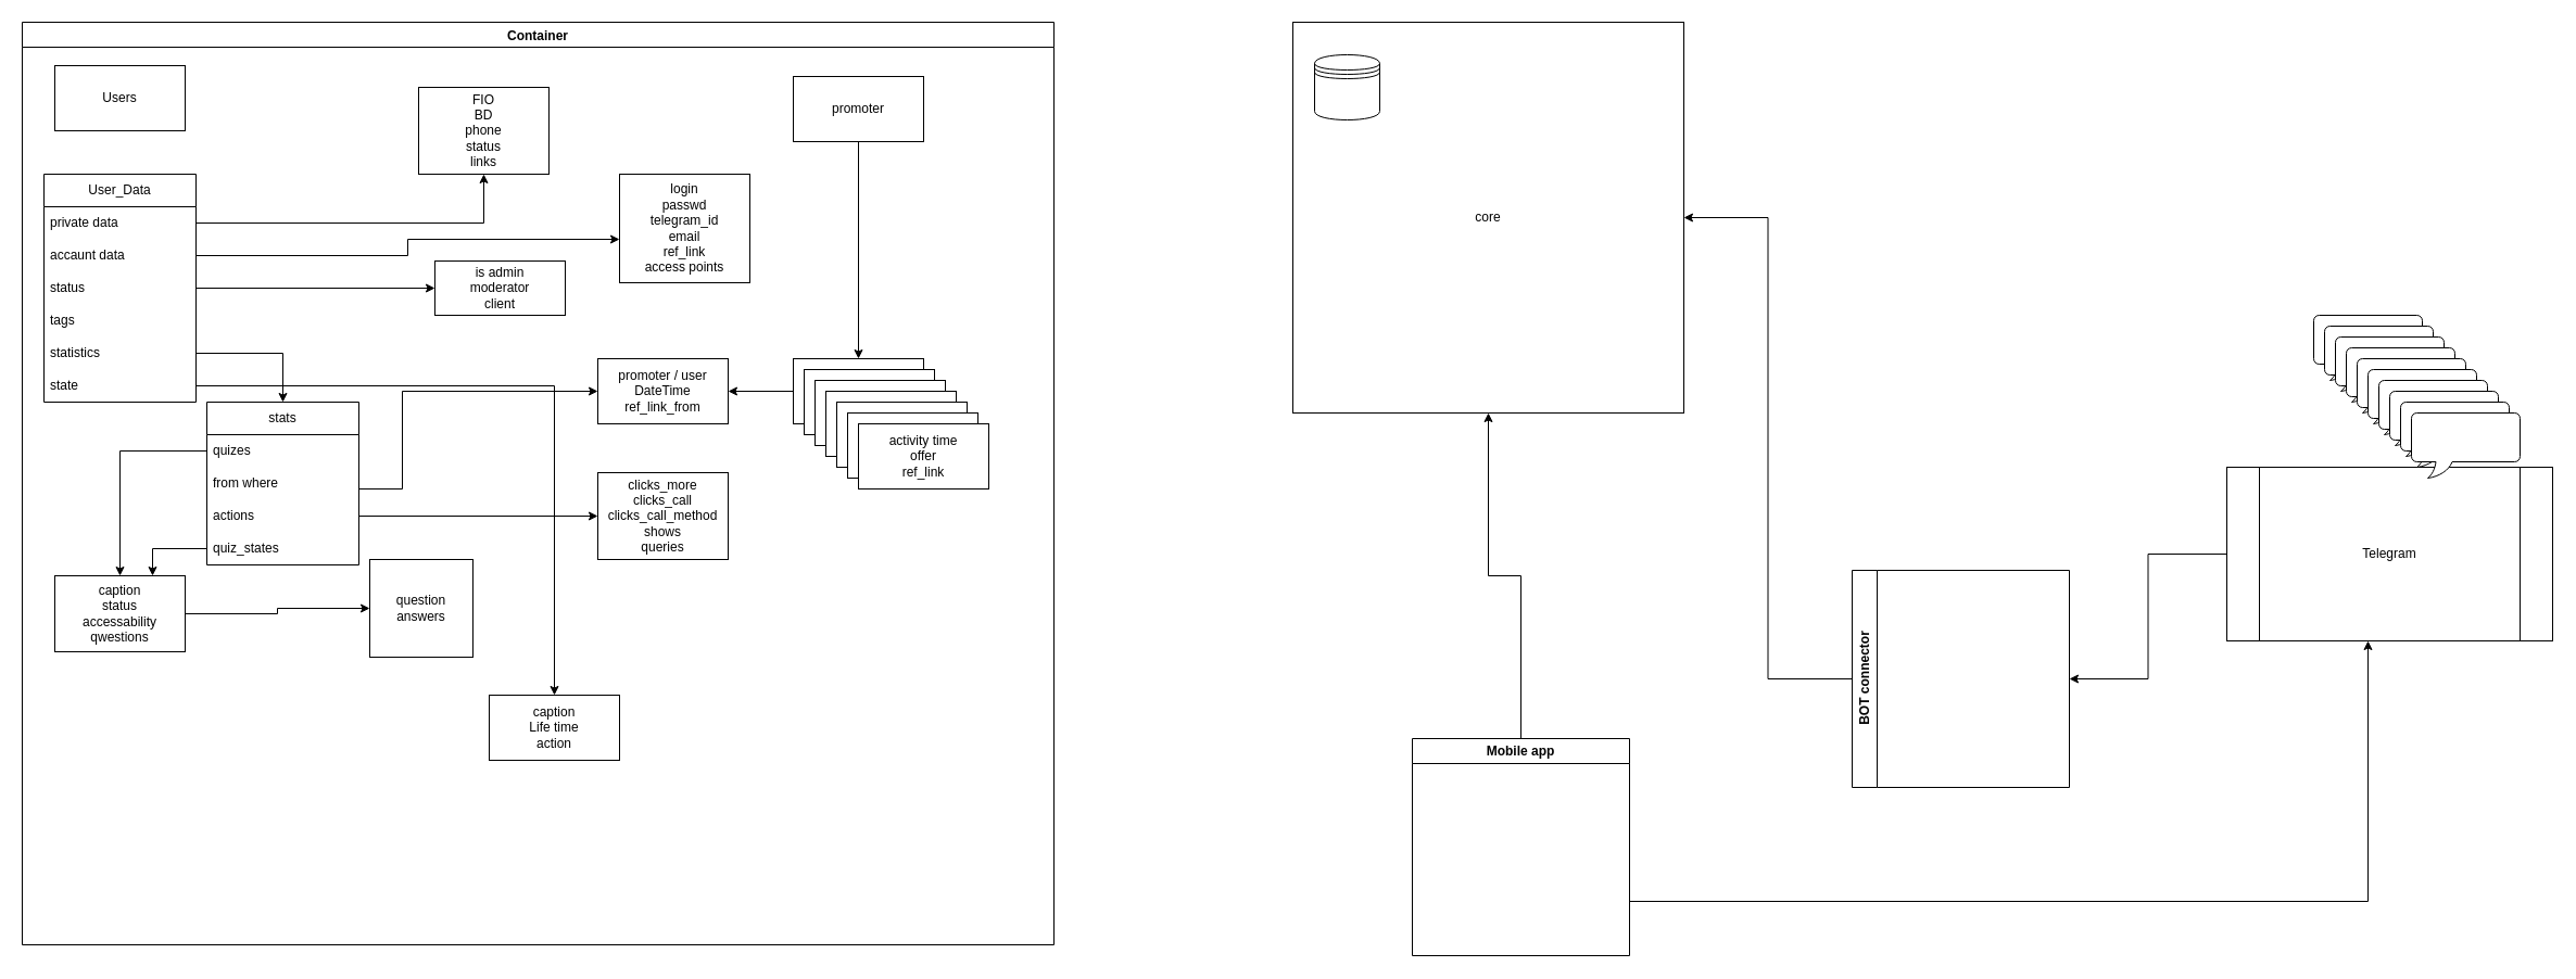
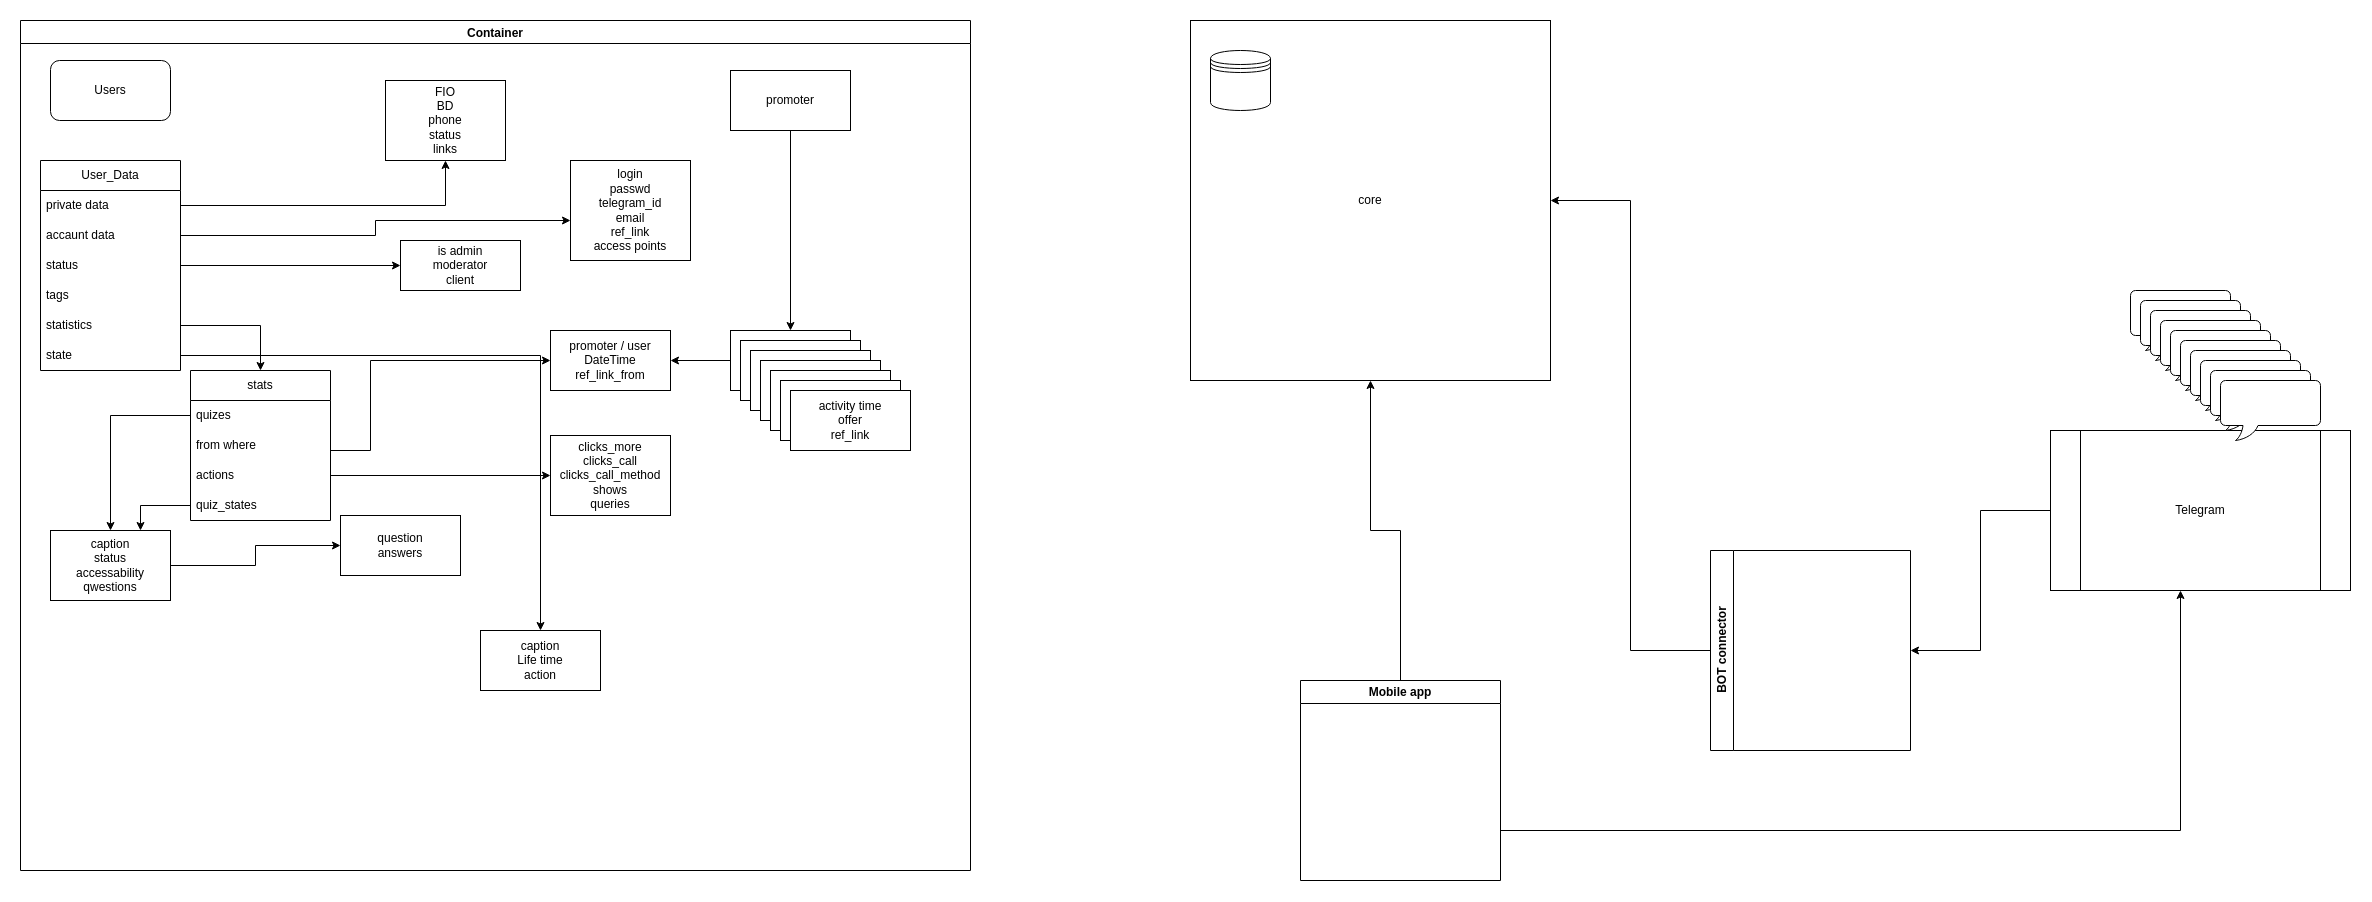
  <mxCell id="0" />
  <mxCell id="1" parent="0" />
  <mxCell id="2" value="core" style="whiteSpace=wrap;html=1;aspect=fixed;" vertex="1" parent="1"><mxGeometry x="1190" y="20" width="360" height="360" as="geometry" /></mxCell>
  <mxCell id="3" style="edgeStyle=orthogonalEdgeStyle;rounded=0;orthogonalLoop=1;jettySize=auto;html=1;entryX=1;entryY=0.5;entryDx=0;entryDy=0;" edge="1" parent="1" source="4" target="2"><mxGeometry relative="1" as="geometry"><mxPoint x="1670" y="410" as="targetPoint" /></mxGeometry></mxCell>
- <mxCell id="4" value="&lt;div&gt;BOT connector&lt;/div&gt;" style="swimlane;horizontal=0;whiteSpace=wrap;html=1;" vertex="1" parent="1"><mxGeometry x="1705" y="525" width="200" height="200" as="geometry" /></mxCell>
+ <mxCell id="4" value="&lt;div&gt;BOT connector&lt;/div&gt;" style="swimlane;horizontal=0;whiteSpace=wrap;html=1;" vertex="1" parent="1"><mxGeometry x="1710" y="550" width="200" height="200" as="geometry" /></mxCell>
  <mxCell id="5" style="edgeStyle=orthogonalEdgeStyle;rounded=0;orthogonalLoop=1;jettySize=auto;html=1;entryX=1;entryY=0.5;entryDx=0;entryDy=0;" edge="1" parent="1" source="6" target="4"><mxGeometry relative="1" as="geometry" /></mxCell>
  <mxCell id="6" value="Telegram" style="shape=process;whiteSpace=wrap;html=1;backgroundOutline=1;" vertex="1" parent="1"><mxGeometry x="2050" y="430" width="300" height="160" as="geometry" /></mxCell>
  <mxCell id="7" value="" style="whiteSpace=wrap;html=1;shape=mxgraph.basic.roundRectCallout;dx=30;dy=15;size=5;boundedLbl=1;" vertex="1" parent="1"><mxGeometry x="2130" y="290" width="100" height="60" as="geometry" /></mxCell>
  <mxCell id="8" value="" style="whiteSpace=wrap;html=1;shape=mxgraph.basic.roundRectCallout;dx=30;dy=15;size=5;boundedLbl=1;" vertex="1" parent="1"><mxGeometry x="2140" y="300" width="100" height="60" as="geometry" /></mxCell>
  <mxCell id="9" value="" style="whiteSpace=wrap;html=1;shape=mxgraph.basic.roundRectCallout;dx=30;dy=15;size=5;boundedLbl=1;" vertex="1" parent="1"><mxGeometry x="2150" y="310" width="100" height="60" as="geometry" /></mxCell>
  <mxCell id="10" value="" style="whiteSpace=wrap;html=1;shape=mxgraph.basic.roundRectCallout;dx=30;dy=15;size=5;boundedLbl=1;" vertex="1" parent="1"><mxGeometry x="2160" y="320" width="100" height="60" as="geometry" /></mxCell>
  <mxCell id="11" value="" style="whiteSpace=wrap;html=1;shape=mxgraph.basic.roundRectCallout;dx=30;dy=15;size=5;boundedLbl=1;" vertex="1" parent="1"><mxGeometry x="2170" y="330" width="100" height="60" as="geometry" /></mxCell>
  <mxCell id="12" value="" style="whiteSpace=wrap;html=1;shape=mxgraph.basic.roundRectCallout;dx=30;dy=15;size=5;boundedLbl=1;" vertex="1" parent="1"><mxGeometry x="2180" y="340" width="100" height="60" as="geometry" /></mxCell>
  <mxCell id="13" value="" style="whiteSpace=wrap;html=1;shape=mxgraph.basic.roundRectCallout;dx=30;dy=15;size=5;boundedLbl=1;" vertex="1" parent="1"><mxGeometry x="2190" y="350" width="100" height="60" as="geometry" /></mxCell>
  <mxCell id="14" value="" style="whiteSpace=wrap;html=1;shape=mxgraph.basic.roundRectCallout;dx=30;dy=15;size=5;boundedLbl=1;" vertex="1" parent="1"><mxGeometry x="2200" y="360" width="100" height="60" as="geometry" /></mxCell>
  <mxCell id="15" value="" style="whiteSpace=wrap;html=1;shape=mxgraph.basic.roundRectCallout;dx=30;dy=15;size=5;boundedLbl=1;" vertex="1" parent="1"><mxGeometry x="2210" y="370" width="100" height="60" as="geometry" /></mxCell>
  <mxCell id="16" value="" style="whiteSpace=wrap;html=1;shape=mxgraph.basic.roundRectCallout;dx=30;dy=15;size=5;boundedLbl=1;" vertex="1" parent="1"><mxGeometry x="2220" y="380" width="100" height="60" as="geometry" /></mxCell>
  <mxCell id="17" value="" style="shape=datastore;whiteSpace=wrap;html=1;" vertex="1" parent="1"><mxGeometry x="1210" y="50" width="60" height="60" as="geometry" /></mxCell>
  <mxCell id="18" value="Container" style="swimlane;" vertex="1" parent="1"><mxGeometry x="20" y="20" width="950" height="850" as="geometry" /></mxCell>
- <mxCell id="19" value="&lt;div&gt;Users&lt;/div&gt;" style="rounded=0;whiteSpace=wrap;html=1;" vertex="1" parent="18"><mxGeometry x="30" y="40" width="120" height="60" as="geometry" /></mxCell>
+ <mxCell id="19" value="&lt;div&gt;Users&lt;/div&gt;" style="whiteSpace=wrap;html=1;rounded=1;" vertex="1" parent="18"><mxGeometry x="30" y="40" width="120" height="60" as="geometry" /></mxCell>
  <mxCell id="20" value="User_Data" style="swimlane;fontStyle=0;childLayout=stackLayout;horizontal=1;startSize=30;horizontalStack=0;resizeParent=1;resizeParentMax=0;resizeLast=0;collapsible=1;marginBottom=0;whiteSpace=wrap;html=1;" vertex="1" parent="18"><mxGeometry x="20" y="140" width="140" height="210" as="geometry" /></mxCell>
  <mxCell id="21" value="private data" style="text;strokeColor=none;fillColor=none;align=left;verticalAlign=middle;spacingLeft=4;spacingRight=4;overflow=hidden;points=[[0,0.5],[1,0.5]];portConstraint=eastwest;rotatable=0;whiteSpace=wrap;html=1;" vertex="1" parent="20"><mxGeometry y="30" width="140" height="30" as="geometry" /></mxCell>
  <mxCell id="22" value="accaunt data" style="text;strokeColor=none;fillColor=none;align=left;verticalAlign=middle;spacingLeft=4;spacingRight=4;overflow=hidden;points=[[0,0.5],[1,0.5]];portConstraint=eastwest;rotatable=0;whiteSpace=wrap;html=1;" vertex="1" parent="20"><mxGeometry y="60" width="140" height="30" as="geometry" /></mxCell>
  <mxCell id="23" value="status" style="text;strokeColor=none;fillColor=none;align=left;verticalAlign=middle;spacingLeft=4;spacingRight=4;overflow=hidden;points=[[0,0.5],[1,0.5]];portConstraint=eastwest;rotatable=0;whiteSpace=wrap;html=1;" vertex="1" parent="20"><mxGeometry y="90" width="140" height="30" as="geometry" /></mxCell>
  <mxCell id="24" value="tags" style="text;strokeColor=none;fillColor=none;align=left;verticalAlign=middle;spacingLeft=4;spacingRight=4;overflow=hidden;points=[[0,0.5],[1,0.5]];portConstraint=eastwest;rotatable=0;whiteSpace=wrap;html=1;" vertex="1" parent="20"><mxGeometry y="120" width="140" height="30" as="geometry" /></mxCell>
  <mxCell id="25" value="statistics" style="text;strokeColor=none;fillColor=none;align=left;verticalAlign=middle;spacingLeft=4;spacingRight=4;overflow=hidden;points=[[0,0.5],[1,0.5]];portConstraint=eastwest;rotatable=0;whiteSpace=wrap;html=1;" vertex="1" parent="20"><mxGeometry y="150" width="140" height="30" as="geometry" /></mxCell>
  <mxCell id="26" value="state" style="text;strokeColor=none;fillColor=none;align=left;verticalAlign=middle;spacingLeft=4;spacingRight=4;overflow=hidden;points=[[0,0.5],[1,0.5]];portConstraint=eastwest;rotatable=0;whiteSpace=wrap;html=1;" vertex="1" parent="20"><mxGeometry y="180" width="140" height="30" as="geometry" /></mxCell>
  <mxCell id="27" value="&lt;div&gt;FIO&lt;/div&gt;&lt;div&gt;BD&lt;/div&gt;&lt;div&gt;phone&lt;/div&gt;&lt;div&gt;status&lt;/div&gt;&lt;div&gt;links&lt;br&gt;&lt;/div&gt;" style="whiteSpace=wrap;html=1;" vertex="1" parent="18"><mxGeometry x="365" y="60" width="120" height="80" as="geometry" /></mxCell>
  <mxCell id="28" value="" style="edgeStyle=orthogonalEdgeStyle;rounded=0;orthogonalLoop=1;jettySize=auto;html=1;" edge="1" parent="18" source="21" target="27"><mxGeometry relative="1" as="geometry" /></mxCell>
  <mxCell id="29" value="&lt;div&gt;login&lt;/div&gt;&lt;div&gt;passwd&lt;/div&gt;&lt;div&gt;telegram_id&lt;/div&gt;&lt;div&gt;email&lt;/div&gt;&lt;div&gt;ref_link&lt;/div&gt;&lt;div&gt;access points&lt;/div&gt;" style="whiteSpace=wrap;html=1;" vertex="1" parent="18"><mxGeometry x="550" y="140" width="120" height="100" as="geometry" /></mxCell>
  <mxCell id="30" value="" style="edgeStyle=orthogonalEdgeStyle;rounded=0;orthogonalLoop=1;jettySize=auto;html=1;" edge="1" parent="18" source="22" target="29"><mxGeometry relative="1" as="geometry"><Array as="points"><mxPoint x="355" y="215" /><mxPoint x="355" y="200" /></Array></mxGeometry></mxCell>
  <mxCell id="31" value="&lt;div&gt;is admin&lt;/div&gt;&lt;div&gt;moderator&lt;/div&gt;&lt;div&gt;client&lt;/div&gt;" style="whiteSpace=wrap;html=1;" vertex="1" parent="18"><mxGeometry x="380" y="220" width="120" height="50" as="geometry" /></mxCell>
  <mxCell id="32" value="" style="edgeStyle=orthogonalEdgeStyle;rounded=0;orthogonalLoop=1;jettySize=auto;html=1;" edge="1" parent="18" source="23" target="31"><mxGeometry relative="1" as="geometry" /></mxCell>
  <mxCell id="33" value="stats" style="swimlane;fontStyle=0;childLayout=stackLayout;horizontal=1;startSize=30;horizontalStack=0;resizeParent=1;resizeParentMax=0;resizeLast=0;collapsible=1;marginBottom=0;whiteSpace=wrap;html=1;" vertex="1" parent="18"><mxGeometry x="170" y="350" width="140" height="150" as="geometry" /></mxCell>
  <mxCell id="34" value="quizes" style="text;strokeColor=none;fillColor=none;align=left;verticalAlign=middle;spacingLeft=4;spacingRight=4;overflow=hidden;points=[[0,0.5],[1,0.5]];portConstraint=eastwest;rotatable=0;whiteSpace=wrap;html=1;" vertex="1" parent="33"><mxGeometry y="30" width="140" height="30" as="geometry" /></mxCell>
  <mxCell id="35" value="from where" style="text;strokeColor=none;fillColor=none;align=left;verticalAlign=middle;spacingLeft=4;spacingRight=4;overflow=hidden;points=[[0,0.5],[1,0.5]];portConstraint=eastwest;rotatable=0;whiteSpace=wrap;html=1;" vertex="1" parent="33"><mxGeometry y="60" width="140" height="30" as="geometry" /></mxCell>
  <mxCell id="36" value="actions" style="text;strokeColor=none;fillColor=none;align=left;verticalAlign=middle;spacingLeft=4;spacingRight=4;overflow=hidden;points=[[0,0.5],[1,0.5]];portConstraint=eastwest;rotatable=0;whiteSpace=wrap;html=1;" vertex="1" parent="33"><mxGeometry y="90" width="140" height="30" as="geometry" /></mxCell>
  <mxCell id="37" value="quiz_states" style="text;strokeColor=none;fillColor=none;align=left;verticalAlign=middle;spacingLeft=4;spacingRight=4;overflow=hidden;points=[[0,0.5],[1,0.5]];portConstraint=eastwest;rotatable=0;whiteSpace=wrap;html=1;" vertex="1" parent="33"><mxGeometry y="120" width="140" height="30" as="geometry" /></mxCell>
  <mxCell id="38" style="edgeStyle=orthogonalEdgeStyle;rounded=0;orthogonalLoop=1;jettySize=auto;html=1;" edge="1" parent="18" source="25" target="33"><mxGeometry relative="1" as="geometry" /></mxCell>
  <mxCell id="39" value="&lt;div&gt;clicks_more&lt;/div&gt;&lt;div&gt;clicks_call&lt;/div&gt;&lt;div&gt;clicks_call_method&lt;br&gt;&lt;/div&gt;&lt;div&gt;shows&lt;/div&gt;&lt;div&gt;queries&lt;/div&gt;" style="whiteSpace=wrap;html=1;" vertex="1" parent="18"><mxGeometry x="530" y="415" width="120" height="80" as="geometry" /></mxCell>
  <mxCell id="40" value="" style="edgeStyle=orthogonalEdgeStyle;rounded=0;orthogonalLoop=1;jettySize=auto;html=1;" edge="1" parent="18" source="36" target="39"><mxGeometry relative="1" as="geometry" /></mxCell>
  <mxCell id="41" value="&lt;div&gt;promoter / user&lt;/div&gt;&lt;div&gt;DateTime&lt;br&gt;&lt;/div&gt;&lt;div&gt;ref_link_from&lt;/div&gt;" style="whiteSpace=wrap;html=1;" vertex="1" parent="18"><mxGeometry x="530" y="310" width="120" height="60" as="geometry" /></mxCell>
  <mxCell id="42" value="" style="edgeStyle=orthogonalEdgeStyle;rounded=0;orthogonalLoop=1;jettySize=auto;html=1;" edge="1" parent="18" source="35"><mxGeometry relative="1" as="geometry"><mxPoint x="320" y="415" as="sourcePoint" /><mxPoint x="530" y="340" as="targetPoint" /><Array as="points"><mxPoint x="350" y="430" /><mxPoint x="350" y="340" /></Array></mxGeometry></mxCell>
  <mxCell id="43" value="" style="edgeStyle=orthogonalEdgeStyle;rounded=0;orthogonalLoop=1;jettySize=auto;html=1;" edge="1" parent="18" source="44" target="46"><mxGeometry relative="1" as="geometry" /></mxCell>
  <mxCell id="44" value="promoter" style="rounded=0;whiteSpace=wrap;html=1;" vertex="1" parent="18"><mxGeometry x="710" y="50" width="120" height="60" as="geometry" /></mxCell>
  <mxCell id="45" style="edgeStyle=orthogonalEdgeStyle;rounded=0;orthogonalLoop=1;jettySize=auto;html=1;" edge="1" parent="18" source="46" target="41"><mxGeometry relative="1" as="geometry" /></mxCell>
  <mxCell id="46" value="&lt;div&gt;activity time&lt;/div&gt;&lt;div&gt;offer&lt;/div&gt;&lt;div&gt;ref_link&lt;br&gt;&lt;/div&gt;" style="whiteSpace=wrap;html=1;rounded=0;" vertex="1" parent="18"><mxGeometry x="710" y="310" width="120" height="60" as="geometry" /></mxCell>
  <mxCell id="47" value="&lt;div&gt;caption&lt;/div&gt;&lt;div&gt;status&lt;br&gt;&lt;/div&gt;&lt;div&gt;accessability&lt;/div&gt;&lt;div&gt;qwestions&lt;br&gt;&lt;/div&gt;" style="whiteSpace=wrap;html=1;" vertex="1" parent="18"><mxGeometry x="30" y="510" width="120" height="70" as="geometry" /></mxCell>
  <mxCell id="48" value="" style="edgeStyle=orthogonalEdgeStyle;rounded=0;orthogonalLoop=1;jettySize=auto;html=1;" edge="1" parent="18" source="34" target="47"><mxGeometry relative="1" as="geometry" /></mxCell>
- <mxCell id="49" value="&lt;div&gt;question&lt;/div&gt;&lt;div&gt;answers&lt;br&gt;&lt;/div&gt;" style="whiteSpace=wrap;html=1;" vertex="1" parent="18"><mxGeometry x="320" y="495" width="95" height="90" as="geometry" /></mxCell>
+ <mxCell id="49" value="&lt;div&gt;question&lt;/div&gt;&lt;div&gt;answers&lt;br&gt;&lt;/div&gt;" style="whiteSpace=wrap;html=1;" vertex="1" parent="18"><mxGeometry x="320" y="495" width="120" height="60" as="geometry" /></mxCell>
  <mxCell id="50" value="" style="edgeStyle=orthogonalEdgeStyle;rounded=0;orthogonalLoop=1;jettySize=auto;html=1;" edge="1" parent="18" source="47" target="49"><mxGeometry relative="1" as="geometry" /></mxCell>
  <mxCell id="51" value="&lt;div&gt;activity time&lt;/div&gt;&lt;div&gt;offer&lt;/div&gt;&lt;div&gt;ref_link&lt;br&gt;&lt;/div&gt;" style="whiteSpace=wrap;html=1;rounded=0;" vertex="1" parent="18"><mxGeometry x="720" y="320" width="120" height="60" as="geometry" /></mxCell>
  <mxCell id="52" value="&lt;div&gt;activity time&lt;/div&gt;&lt;div&gt;offer&lt;/div&gt;&lt;div&gt;ref_link&lt;br&gt;&lt;/div&gt;" style="whiteSpace=wrap;html=1;rounded=0;" vertex="1" parent="18"><mxGeometry x="730" y="330" width="120" height="60" as="geometry" /></mxCell>
  <mxCell id="53" value="&lt;div&gt;activity time&lt;/div&gt;&lt;div&gt;offer&lt;/div&gt;&lt;div&gt;ref_link&lt;br&gt;&lt;/div&gt;" style="whiteSpace=wrap;html=1;rounded=0;" vertex="1" parent="18"><mxGeometry x="740" y="340" width="120" height="60" as="geometry" /></mxCell>
  <mxCell id="54" value="&lt;div&gt;activity time&lt;/div&gt;&lt;div&gt;offer&lt;/div&gt;&lt;div&gt;ref_link&lt;br&gt;&lt;/div&gt;" style="whiteSpace=wrap;html=1;rounded=0;" vertex="1" parent="18"><mxGeometry x="750" y="350" width="120" height="60" as="geometry" /></mxCell>
  <mxCell id="55" value="&lt;div&gt;activity time&lt;/div&gt;&lt;div&gt;offer&lt;/div&gt;&lt;div&gt;ref_link&lt;br&gt;&lt;/div&gt;" style="whiteSpace=wrap;html=1;rounded=0;" vertex="1" parent="18"><mxGeometry x="760" y="360" width="120" height="60" as="geometry" /></mxCell>
  <mxCell id="56" value="&lt;div&gt;activity time&lt;/div&gt;&lt;div&gt;offer&lt;/div&gt;&lt;div&gt;ref_link&lt;br&gt;&lt;/div&gt;" style="whiteSpace=wrap;html=1;rounded=0;" vertex="1" parent="18"><mxGeometry x="770" y="370" width="120" height="60" as="geometry" /></mxCell>
  <mxCell id="57" style="edgeStyle=orthogonalEdgeStyle;rounded=0;orthogonalLoop=1;jettySize=auto;html=1;entryX=0.75;entryY=0;entryDx=0;entryDy=0;" edge="1" parent="18" source="37" target="47"><mxGeometry relative="1" as="geometry" /></mxCell>
- <mxCell id="58" value="&lt;div&gt;caption&lt;/div&gt;&lt;div&gt;Life time&lt;br&gt;&lt;/div&gt;&lt;div&gt;action&lt;br&gt;&lt;/div&gt;" style="whiteSpace=wrap;html=1;" vertex="1" parent="18"><mxGeometry x="430" y="620" width="120" height="60" as="geometry" /></mxCell>
+ <mxCell id="58" value="&lt;div&gt;caption&lt;/div&gt;&lt;div&gt;Life time&lt;br&gt;&lt;/div&gt;&lt;div&gt;action&lt;br&gt;&lt;/div&gt;" style="whiteSpace=wrap;html=1;" vertex="1" parent="18"><mxGeometry x="460" y="610" width="120" height="60" as="geometry" /></mxCell>
  <mxCell id="59" style="edgeStyle=orthogonalEdgeStyle;rounded=0;orthogonalLoop=1;jettySize=auto;html=1;entryX=0.5;entryY=0;entryDx=0;entryDy=0;" edge="1" parent="18" source="26" target="58"><mxGeometry relative="1" as="geometry" /></mxCell>
  <mxCell id="60" style="edgeStyle=orthogonalEdgeStyle;rounded=0;orthogonalLoop=1;jettySize=auto;html=1;" edge="1" parent="1" source="62" target="6"><mxGeometry relative="1" as="geometry"><Array as="points"><mxPoint x="2180" y="830" /></Array></mxGeometry></mxCell>
  <mxCell id="61" style="edgeStyle=orthogonalEdgeStyle;rounded=0;orthogonalLoop=1;jettySize=auto;html=1;" edge="1" parent="1" source="62" target="2"><mxGeometry relative="1" as="geometry" /></mxCell>
  <mxCell id="62" value="Mobile app" style="swimlane;whiteSpace=wrap;html=1;" vertex="1" parent="1"><mxGeometry x="1300" y="680" width="200" height="200" as="geometry" /></mxCell>
